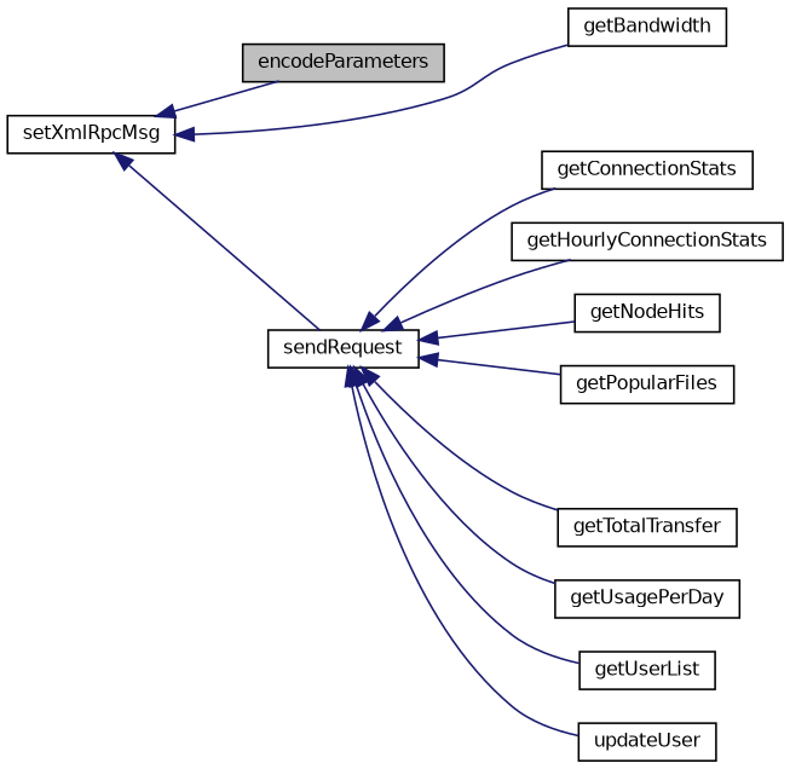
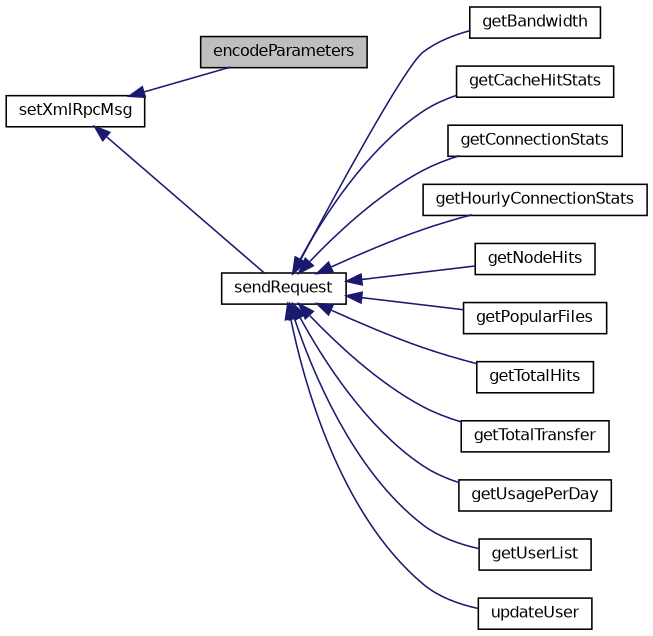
  digraph {
    rankdir=LR
    node [color=black fillcolor=white fontname=Helvetica fontsize=10 shape=record style=filled]
    edge [color=midnightblue dir=back fontname=Helvetica fontsize=10 labelfontname=Helvetica labelfontsize=10 style=solid]
    n1 [fillcolor=grey75 fontcolor=black height=0.2 label=encodeParameters width=0.4]
    n2 [height=0.2 label=setXmlRpcMsg width=0.4]
    n3 [height=0.2 label=sendRequest width=0.4]
    n4 [height=0.2 label=getBandwidth width=0.4]
+   n5 [height=0.2 label=getCacheHitStats width=0.4]
    n6 [height=0.2 label=getConnectionStats width=0.4]
    n7 [height=0.2 label=getHourlyConnectionStats width=0.4]
    n8 [height=0.2 label=getNodeHits width=0.4]
    n9 [height=0.2 label=getPopularFiles width=0.4]
+   n10 [height=0.2 label=getTotalHits width=0.4]
    n11 [height=0.2 label=getTotalTransfer width=0.4]
    n12 [height=0.2 label=getUsagePerDay width=0.4]
    n13 [height=0.2 label=getUserList width=0.4]
    n14 [height=0.2 label=updateUser width=0.4]
    n2 -> n1
    n2 -> n3
-   n2 -> n4
+   n3 -> n4
+   n3 -> n5
    n3 -> n6
    n3 -> n7
    n3 -> n8
    n3 -> n9
+   n3 -> n10
    n3 -> n11
    n3 -> n12
    n3 -> n13
    n3 -> n14
  }
